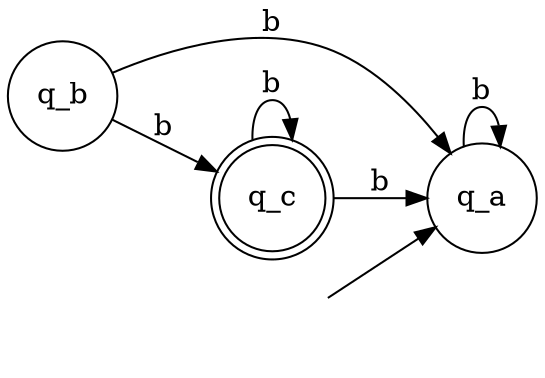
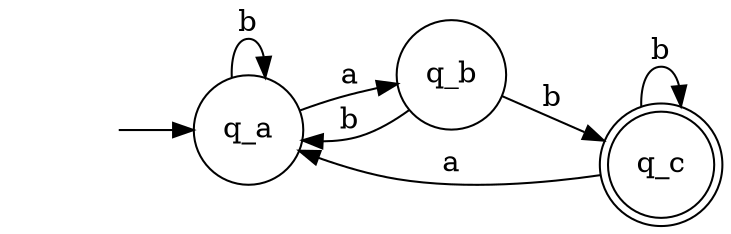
  digraph {
    rankdir=LR
    node [shape=circle]
    edge [style=">=stealth',shorten >=1pt"]
    q_a
    q_b
    q_c [shape=doublecircle]
    n4 [label=" " shape=plaintext]
    q_a -> q_a [label=b]
+   q_a -> q_b [label=a]
    q_b -> q_a [label=b]
    q_b -> q_c [label=b]
-   q_c -> q_a [label=b]
+   q_c -> q_a [label=a]
    q_c -> q_c [label=b]
    n4 -> q_a
  }
